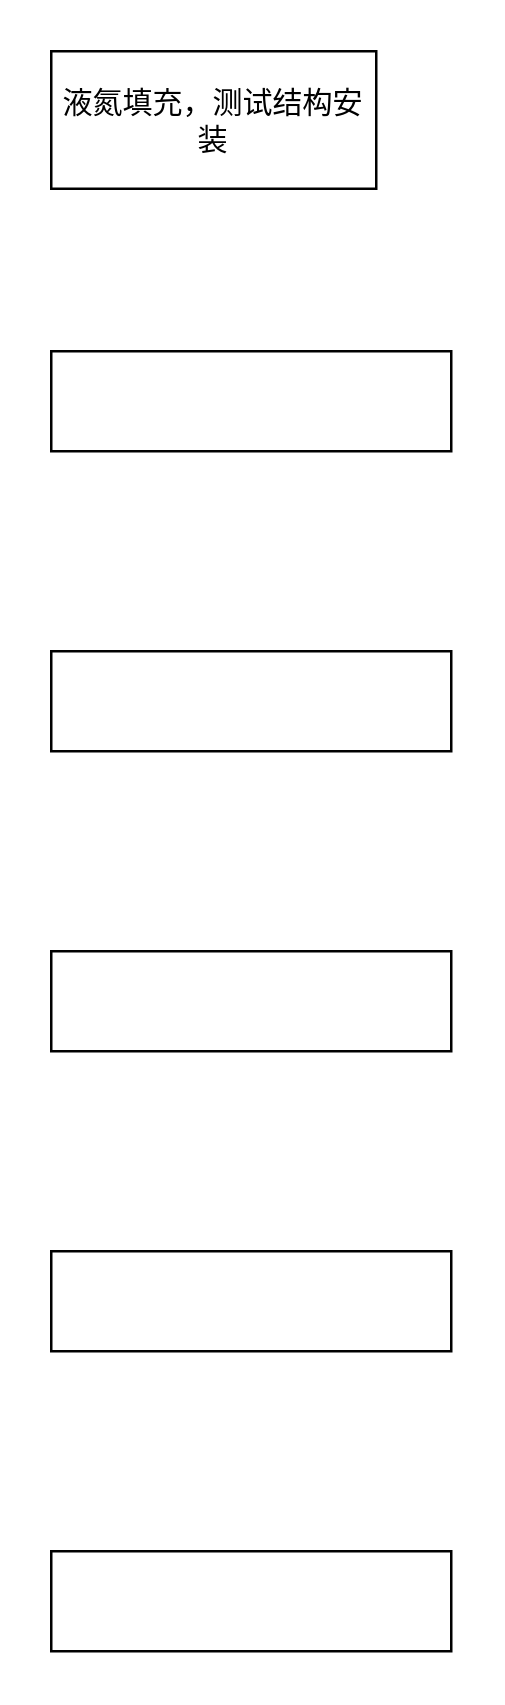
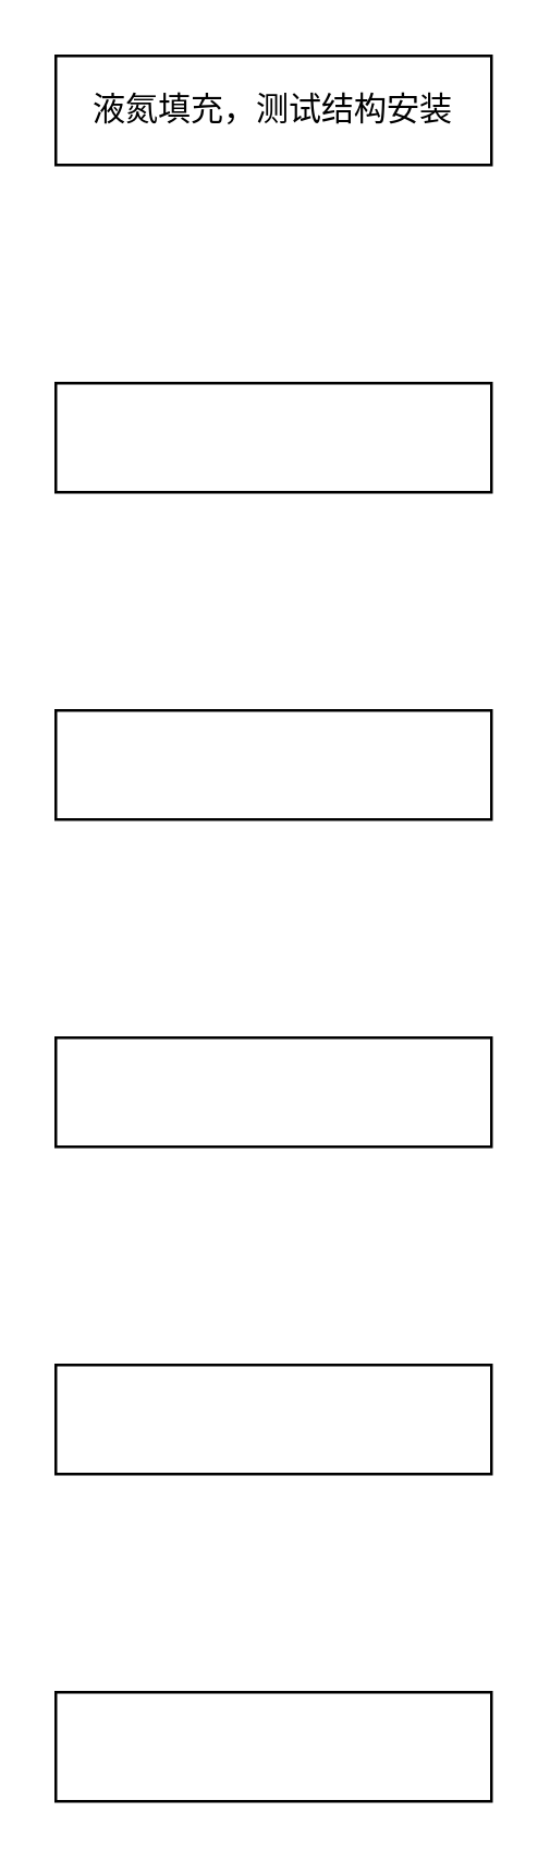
  <mxCell id="0" />
  <mxCell id="1" parent="0" />
- <mxCell id="2" value="液氮填充，测试结构安装" style="rounded=0;whiteSpace=wrap;html=1;" vertex="1" parent="1"><mxGeometry x="20" y="20" width="130" height="55" as="geometry" /></mxCell>
+ <mxCell id="2" value="液氮填充，测试结构安装" style="rounded=0;whiteSpace=wrap;html=1;" vertex="1" parent="1"><mxGeometry x="20" y="20" width="160" height="40" as="geometry" /></mxCell>
  <mxCell id="3" value="" style="rounded=0;whiteSpace=wrap;html=1;" vertex="1" parent="1"><mxGeometry x="20" y="140" width="160" height="40" as="geometry" /></mxCell>
  <mxCell id="4" value="" style="rounded=0;whiteSpace=wrap;html=1;" vertex="1" parent="1"><mxGeometry x="20" y="260" width="160" height="40" as="geometry" /></mxCell>
  <mxCell id="5" value="" style="rounded=0;whiteSpace=wrap;html=1;" vertex="1" parent="1"><mxGeometry x="20" y="380" width="160" height="40" as="geometry" /></mxCell>
  <mxCell id="6" value="" style="rounded=0;whiteSpace=wrap;html=1;" vertex="1" parent="1"><mxGeometry x="20" y="500" width="160" height="40" as="geometry" /></mxCell>
  <mxCell id="7" value="" style="rounded=0;whiteSpace=wrap;html=1;" vertex="1" parent="1"><mxGeometry x="20" y="620" width="160" height="40" as="geometry" /></mxCell>
